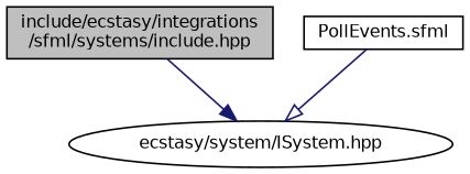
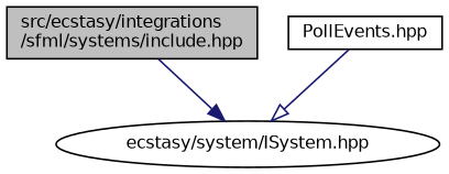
  digraph {
    node [color=black fillcolor=white fontname=Helvetica fontsize=10 shape=box style=filled]
    edge [color=midnightblue fontname=Helvetica fontsize=10 labelfontname=Helvetica labelfontsize=10 style=solid]
-   n1 [fillcolor=grey75 fontcolor=black height=0.2 label="include/ecstasy/integrations\l/sfml/systems/include.hpp" width=0.4]
+   n1 [fillcolor=grey75 fontcolor=black height=0.2 label="src/ecstasy/integrations\l/sfml/systems/include.hpp" width=0.4]
    n2 [height=0.2 label="ecstasy/system/ISystem.hpp" shape=ellipse width=0.4]
-   n3 [height=0.2 label="PollEvents.sfml" width=0.4]
+   n3 [height=0.2 label="PollEvents.hpp" width=0.4]
    n1 -> n2 [arrowhead=normal]
    n3 -> n2 [arrowhead=onormal]
  }
